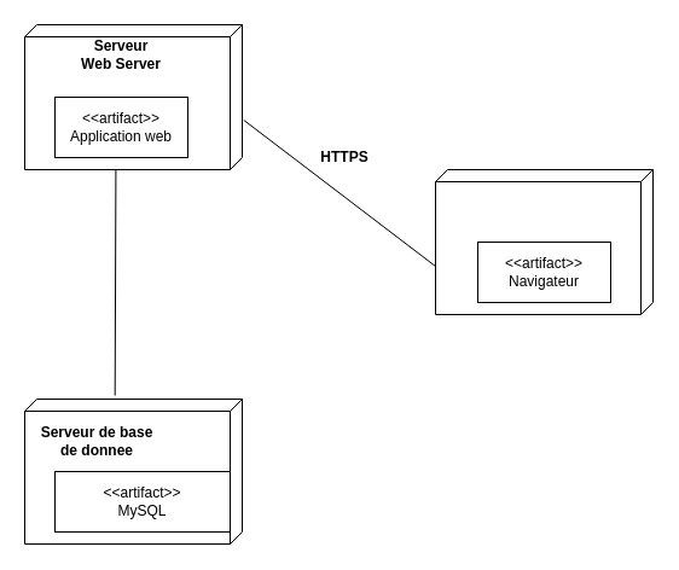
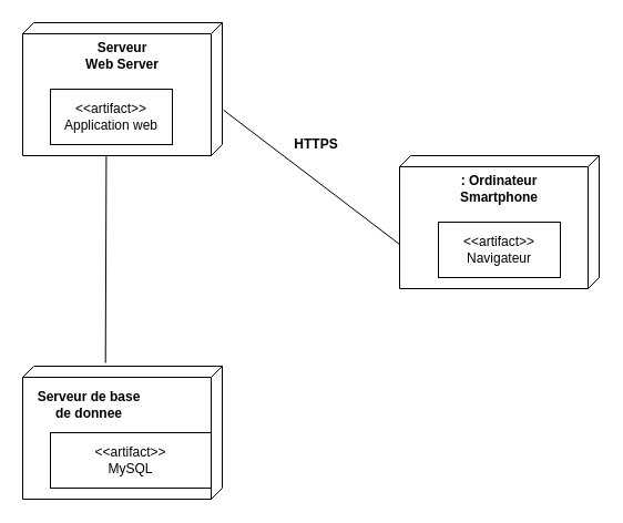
  <mxCell id="0" />
  <mxCell id="1" parent="0" />
  <mxCell id="2" value="" style="verticalAlign=top;align=left;spacingTop=8;spacingLeft=2;spacingRight=12;shape=cube;size=10;direction=south;fontStyle=4;html=1;whiteSpace=wrap;" vertex="1" parent="1"><mxGeometry x="20" y="20" width="180" height="120" as="geometry" /></mxCell>
  <mxCell id="3" value="" style="verticalAlign=top;align=left;spacingTop=8;spacingLeft=2;spacingRight=12;shape=cube;size=10;direction=south;fontStyle=4;html=1;whiteSpace=wrap;" vertex="1" parent="1"><mxGeometry x="360" y="140" width="180" height="120" as="geometry" /></mxCell>
  <mxCell id="4" value="" style="verticalAlign=top;align=left;spacingTop=8;spacingLeft=2;spacingRight=12;shape=cube;size=10;direction=south;fontStyle=4;html=1;whiteSpace=wrap;" vertex="1" parent="1"><mxGeometry x="20" y="330" width="180" height="120" as="geometry" /></mxCell>
- <mxCell id="5" value="&lt;b&gt;Serveur&lt;/b&gt;&lt;div&gt;&lt;b&gt;Web Server&lt;/b&gt;&lt;/div&gt;" style="text;html=1;align=center;verticalAlign=middle;whiteSpace=wrap;rounded=0;" vertex="1" parent="1"><mxGeometry x="50" y="25" width="100" height="40" as="geometry" /></mxCell>
+ <mxCell id="5" value="&lt;b&gt;Serveur&lt;/b&gt;&lt;div&gt;&lt;b&gt;Web Server&lt;/b&gt;&lt;/div&gt;" style="text;html=1;align=center;verticalAlign=middle;whiteSpace=wrap;rounded=0;" vertex="1" parent="1"><mxGeometry x="60" y="30" width="100" height="40" as="geometry" /></mxCell>
  <mxCell id="6" value="&lt;span style=&quot;font-size: 9pt; line-height: 107%; font-family: Helvetica, sans-serif; background-image: initial; background-position: initial; background-size: initial; background-repeat: initial; background-attachment: initial; background-origin: initial; background-clip: initial;&quot;&gt;&lt;b&gt;Serveur de base de donnee&lt;/b&gt;&lt;/span&gt;" style="text;html=1;align=center;verticalAlign=middle;whiteSpace=wrap;rounded=0;" vertex="1" parent="1"><mxGeometry x="30" y="350" width="100" height="30" as="geometry" /></mxCell>
  <mxCell id="7" value="&amp;lt;&amp;lt;artifact&amp;gt;&amp;gt;&lt;div&gt;Application web&lt;/div&gt;" style="html=1;whiteSpace=wrap;" vertex="1" parent="1"><mxGeometry x="45" y="80" width="110" height="50" as="geometry" /></mxCell>
  <mxCell id="8" value="&amp;lt;&amp;lt;artifact&amp;gt;&amp;gt;&lt;div&gt;Navigateur&lt;/div&gt;" style="html=1;whiteSpace=wrap;" vertex="1" parent="1"><mxGeometry x="395" y="200" width="110" height="50" as="geometry" /></mxCell>
  <mxCell id="9" value="&amp;lt;&amp;lt;artifact&amp;gt;&amp;gt;&lt;div&gt;MySQL&lt;/div&gt;" style="html=1;whiteSpace=wrap;" vertex="1" parent="1"><mxGeometry x="45" y="390" width="145" height="50" as="geometry" /></mxCell>
+ <mxCell id="10" value="&lt;b&gt;: Ordinateur&lt;/b&gt;&lt;div&gt;&lt;b&gt;Smartphone&lt;/b&gt;&lt;/div&gt;" style="text;html=1;align=center;verticalAlign=middle;whiteSpace=wrap;rounded=0;" vertex="1" parent="1"><mxGeometry x="405" y="150" width="90" height="40" as="geometry" /></mxCell>
  <mxCell id="11" value="" style="endArrow=none;html=1;rounded=0;exitX=0.667;exitY=1;exitDx=0;exitDy=0;exitPerimeter=0;entryX=0.658;entryY=-0.007;entryDx=0;entryDy=0;entryPerimeter=0;" edge="1" parent="1" source="3" target="2"><mxGeometry width="50" height="50" relative="1" as="geometry"><mxPoint x="330" y="270" as="sourcePoint" /><mxPoint x="300" y="200" as="targetPoint" /></mxGeometry></mxCell>
  <mxCell id="12" value="" style="endArrow=none;html=1;rounded=0;entryX=1.003;entryY=0.581;entryDx=0;entryDy=0;entryPerimeter=0;exitX=-0.025;exitY=0.585;exitDx=0;exitDy=0;exitPerimeter=0;" edge="1" parent="1" source="4" target="2"><mxGeometry width="50" height="50" relative="1" as="geometry"><mxPoint x="330" y="270" as="sourcePoint" /><mxPoint x="380" y="220" as="targetPoint" /></mxGeometry></mxCell>
  <mxCell id="13" value="&lt;b&gt;HTTPS&lt;/b&gt;" style="text;html=1;align=center;verticalAlign=middle;whiteSpace=wrap;rounded=0;rotation=0;" vertex="1" parent="1"><mxGeometry x="250" y="110" width="70" height="40" as="geometry" /></mxCell>
